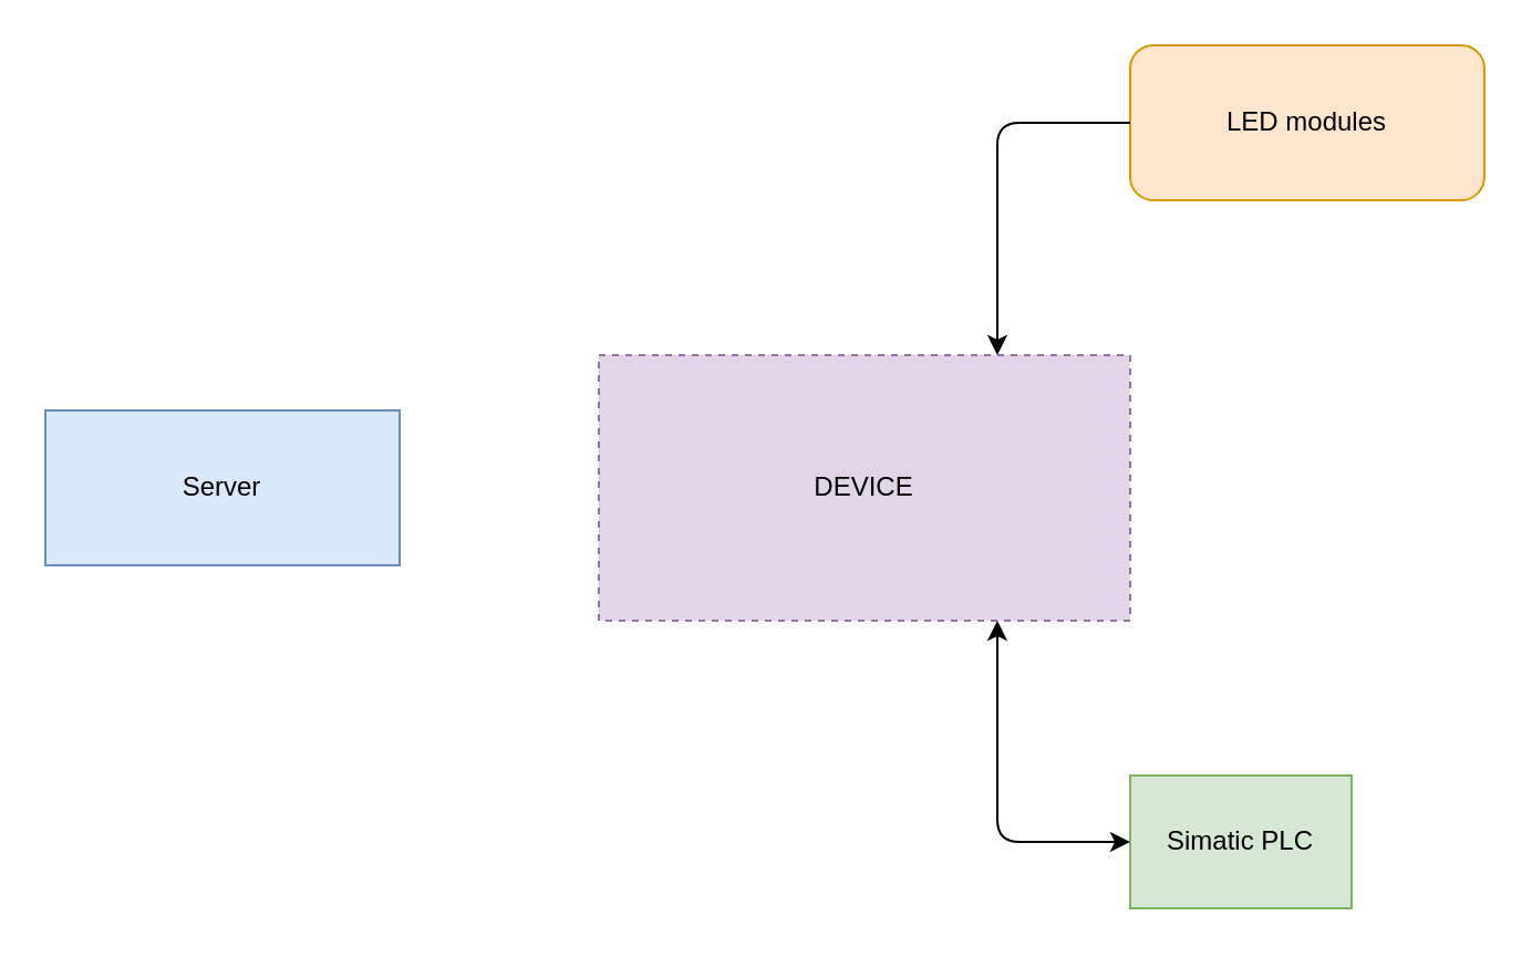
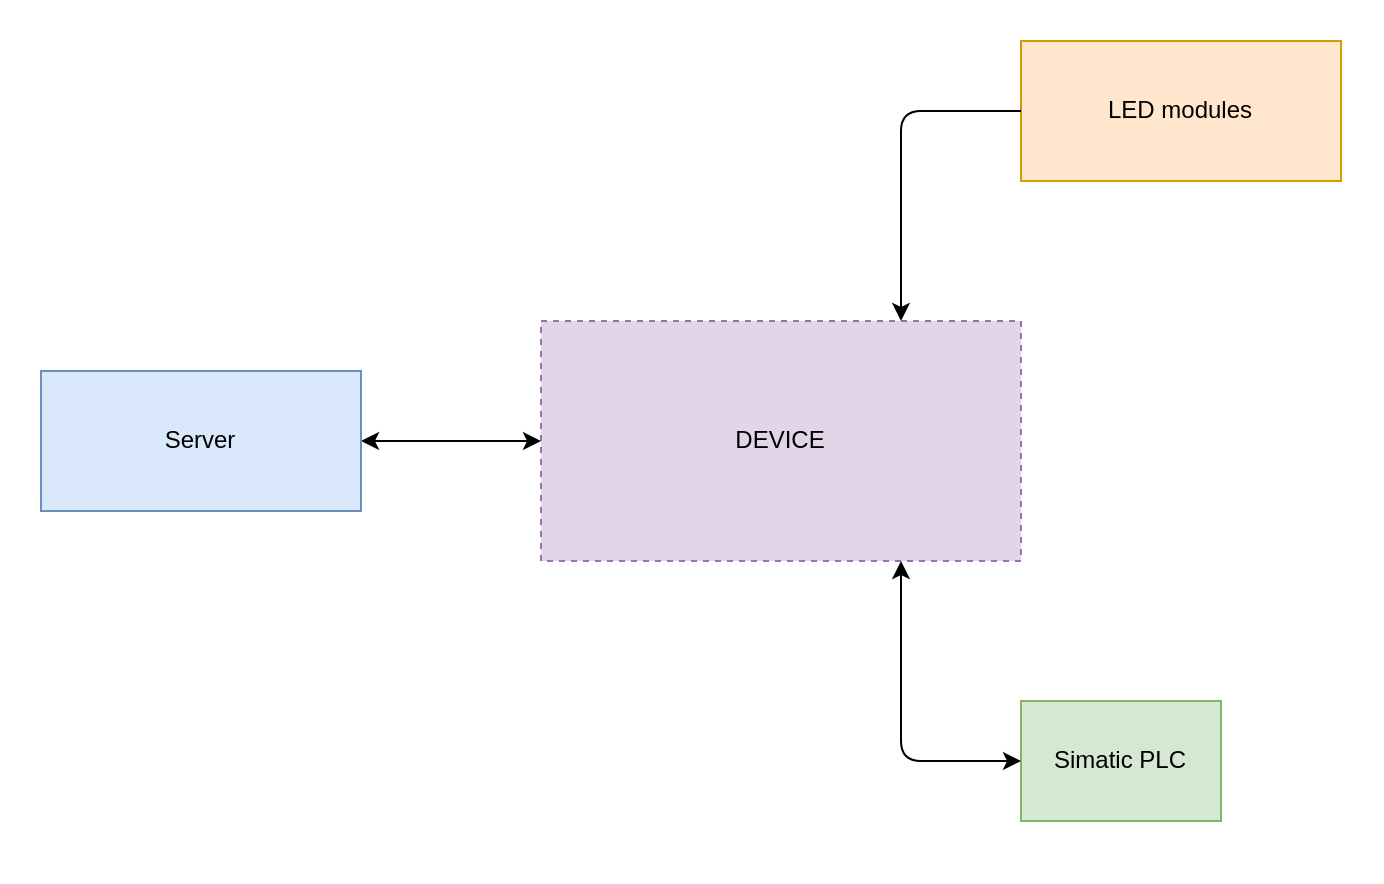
  <mxCell id="0" />
  <mxCell id="1" parent="0" />
  <mxCell id="2" value="" style="group" vertex="1" connectable="0" parent="1"><mxGeometry x="20" y="20" width="650" height="400" as="geometry" /></mxCell>
  <mxCell id="3" value="DEVICE" style="rounded=0;whiteSpace=wrap;html=1;fillColor=#e1d5e7;strokeColor=#9673a6;container=0;dashed=1;" vertex="1" parent="2"><mxGeometry x="250" y="140" width="240" height="120" as="geometry" /></mxCell>
- <mxCell id="4" value="LED modules" style="whiteSpace=wrap;html=1;fillColor=#ffe6cc;strokeColor=#d79b00;container=0;rounded=1;" vertex="1" parent="2"><mxGeometry x="490" width="160" height="70" as="geometry" /></mxCell>
+ <mxCell id="4" value="LED modules" style="rounded=0;whiteSpace=wrap;html=1;fillColor=#ffe6cc;strokeColor=#d79b00;container=0;" vertex="1" parent="2"><mxGeometry x="490" width="160" height="70" as="geometry" /></mxCell>
  <mxCell id="5" value="Simatic PLC" style="rounded=0;whiteSpace=wrap;html=1;fillColor=#d5e8d4;strokeColor=#82b366;container=0;" vertex="1" parent="2"><mxGeometry x="490" y="330" width="100" height="60" as="geometry" /></mxCell>
+ <mxCell id="6" style="edgeStyle=none;html=1;exitX=1;exitY=0.5;exitDx=0;exitDy=0;entryX=0;entryY=0.5;entryDx=0;entryDy=0;startArrow=classic;startFill=1;" edge="1" parent="2" source="7" target="3"><mxGeometry relative="1" as="geometry" /></mxCell>
  <mxCell id="7" value="Server" style="rounded=0;whiteSpace=wrap;html=1;fillColor=#dae8fc;strokeColor=#6c8ebf;container=0;" vertex="1" parent="2"><mxGeometry y="165" width="160" height="70" as="geometry" /></mxCell>
  <mxCell id="8" style="edgeStyle=orthogonalEdgeStyle;html=1;entryX=0.75;entryY=0;entryDx=0;entryDy=0;exitX=0;exitY=0.5;exitDx=0;exitDy=0;" edge="1" parent="2" source="4" target="3"><mxGeometry relative="1" as="geometry" /></mxCell>
  <mxCell id="9" style="edgeStyle=orthogonalEdgeStyle;html=1;exitX=0;exitY=0.5;exitDx=0;exitDy=0;startArrow=classic;startFill=1;entryX=0.75;entryY=1;entryDx=0;entryDy=0;" edge="1" parent="2" source="5" target="3"><mxGeometry relative="1" as="geometry"><mxPoint x="440" y="280" as="targetPoint" /></mxGeometry></mxCell>
